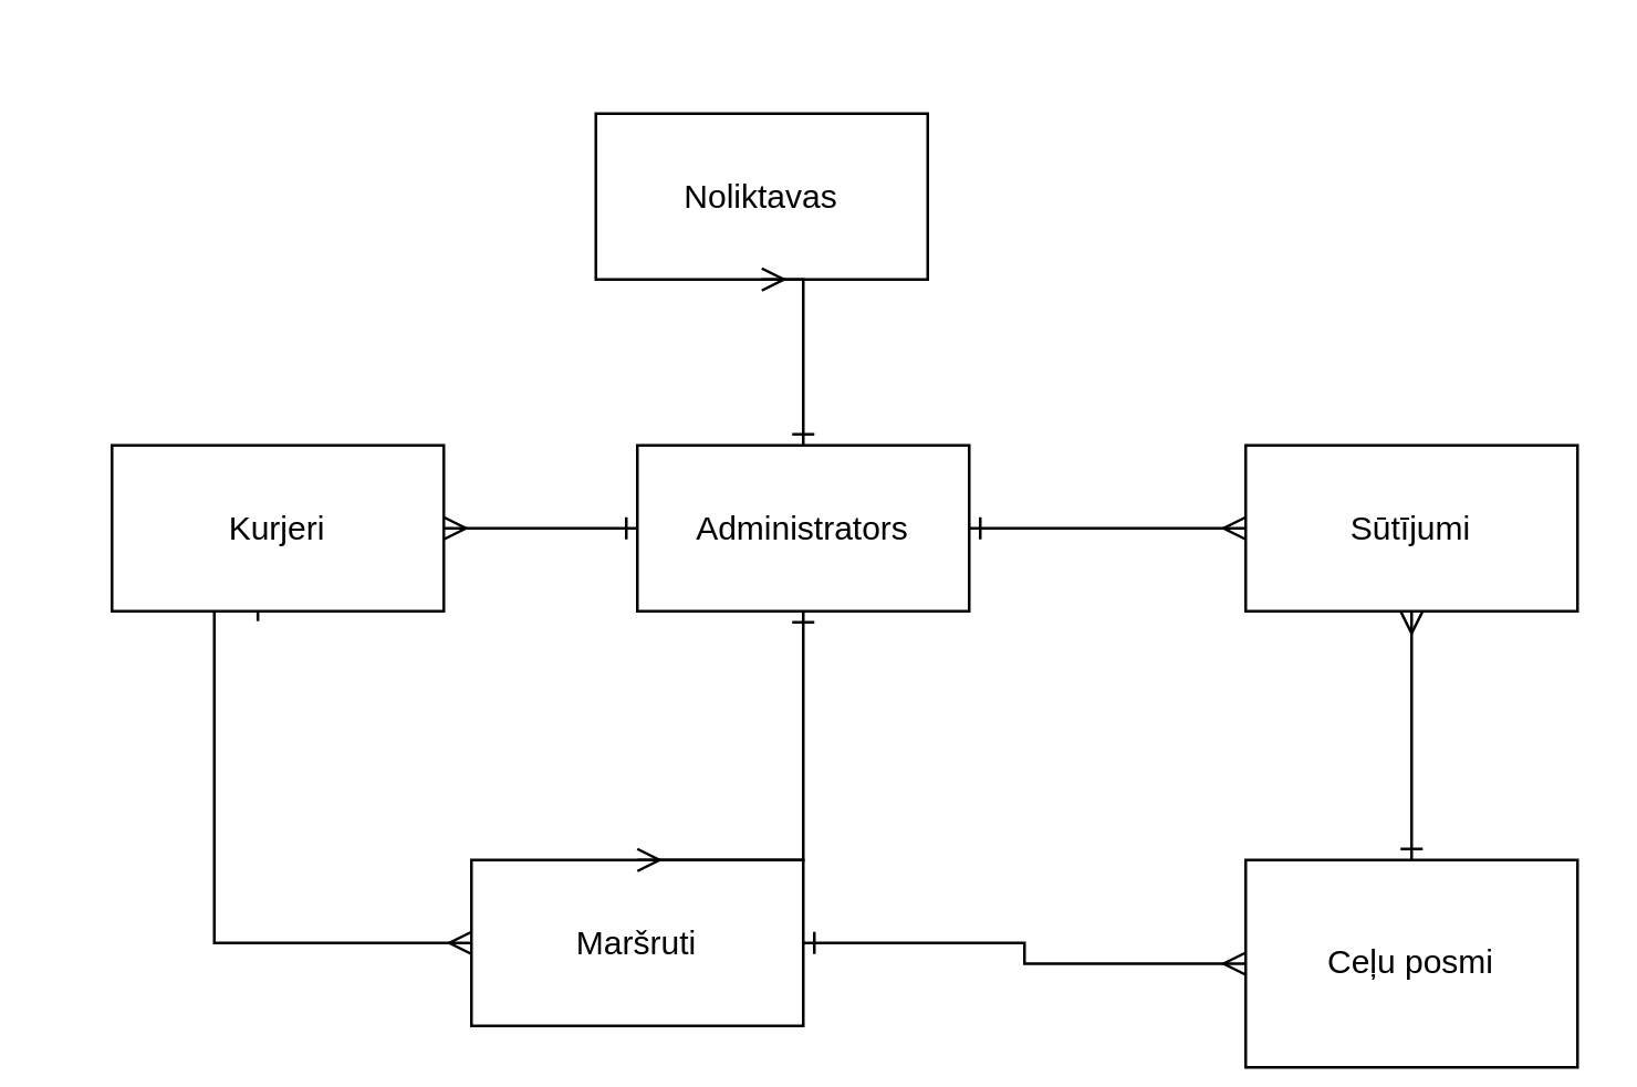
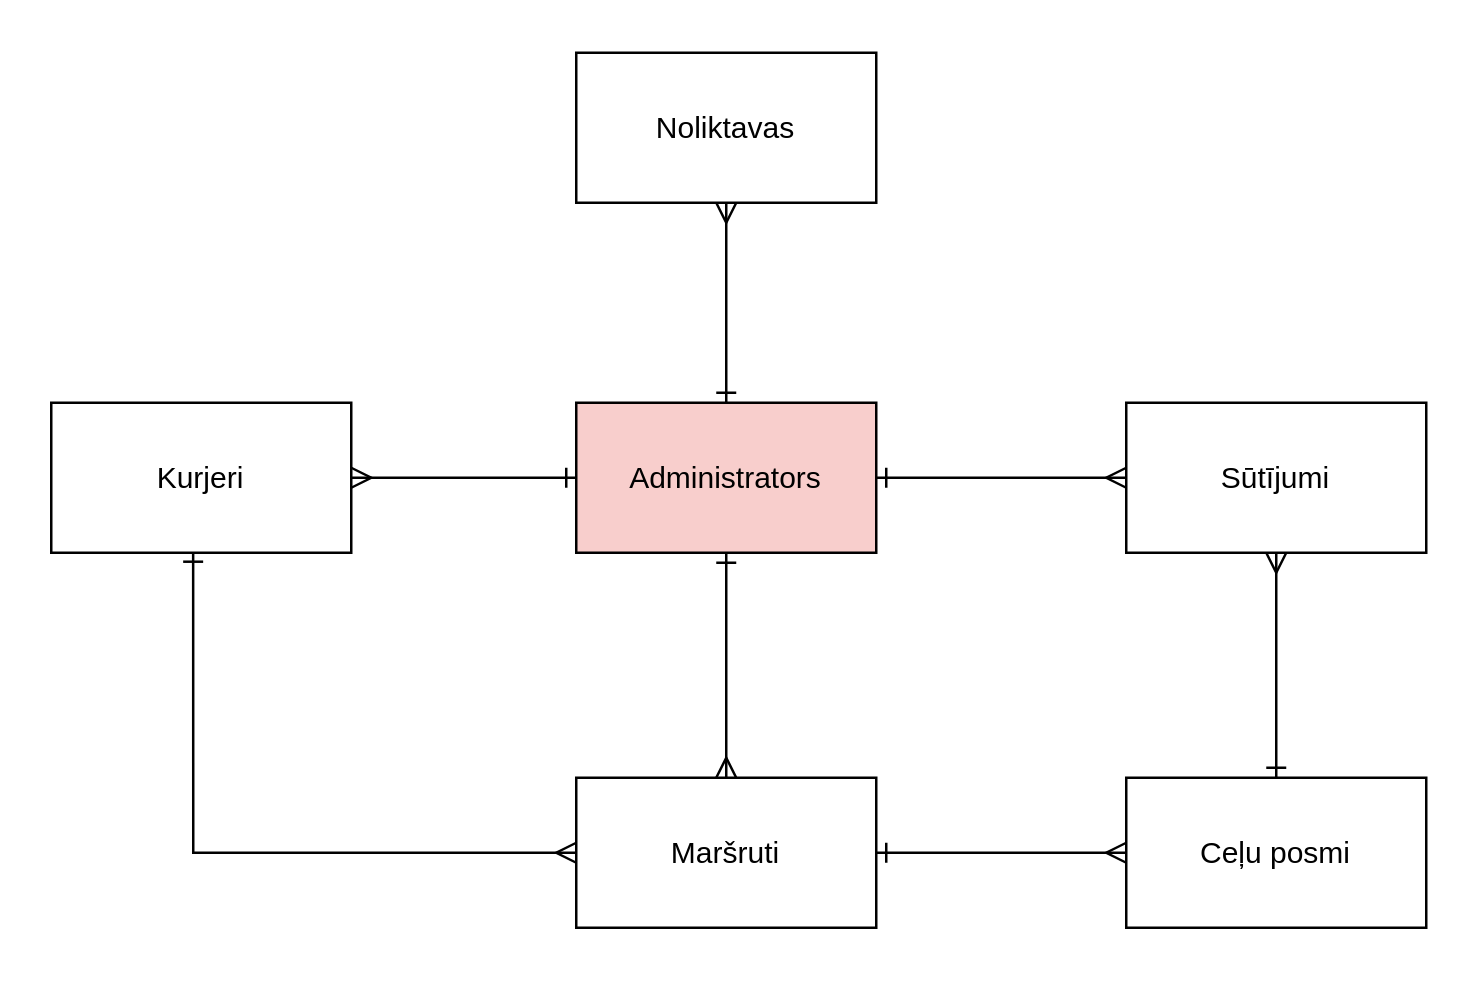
  <mxCell id="0" />
  <mxCell id="1" parent="0" />
- <mxCell id="2" value="Noliktavas" style="rounded=0;whiteSpace=wrap;html=1;" parent="1" vertex="1"><mxGeometry x="215" y="40.5" width="120" height="60" as="geometry" /></mxCell>
+ <mxCell id="2" value="Noliktavas" style="rounded=0;whiteSpace=wrap;html=1;" parent="1" vertex="1"><mxGeometry x="230" y="20.5" width="120" height="60" as="geometry" /></mxCell>
  <mxCell id="3" value="" style="edgeStyle=orthogonalEdgeStyle;rounded=0;orthogonalLoop=1;jettySize=auto;html=1;startArrow=ERmany;startFill=0;endArrow=ERone;endFill=0;" parent="1" source="4" target="14" edge="1"><mxGeometry relative="1" as="geometry" /></mxCell>
  <mxCell id="4" value="Sūtījumi" style="rounded=0;whiteSpace=wrap;html=1;" parent="1" vertex="1"><mxGeometry x="450" y="160.5" width="120" height="60" as="geometry" /></mxCell>
  <mxCell id="5" style="edgeStyle=orthogonalEdgeStyle;rounded=0;orthogonalLoop=1;jettySize=auto;html=1;exitX=0.473;exitY=0.993;exitDx=0;exitDy=0;entryX=0;entryY=0.5;entryDx=0;entryDy=0;exitPerimeter=0;startArrow=ERone;startFill=0;endArrow=ERmany;endFill=0;" parent="1" source="6" target="8" edge="1"><mxGeometry relative="1" as="geometry"><Array as="points"><mxPoint x="77" y="340.5" /></Array><mxPoint x="58.4" y="230.5" as="sourcePoint" /><mxPoint x="510" y="230.92" as="targetPoint" /></mxGeometry></mxCell>
- <mxCell id="6" value="Kurjeri" style="rounded=0;whiteSpace=wrap;html=1;" parent="1" vertex="1"><mxGeometry x="40" y="160.5" width="120" height="60" as="geometry" /></mxCell>
+ <mxCell id="6" value="Kurjeri" style="rounded=0;whiteSpace=wrap;html=1;" parent="1" vertex="1"><mxGeometry x="20" y="160.5" width="120" height="60" as="geometry" /></mxCell>
  <mxCell id="7" value="" style="edgeStyle=orthogonalEdgeStyle;rounded=0;orthogonalLoop=1;jettySize=auto;html=1;endArrow=ERmany;endFill=0;startArrow=ERone;startFill=0;" parent="1" source="8" target="14" edge="1"><mxGeometry relative="1" as="geometry" /></mxCell>
- <mxCell id="8" value="Maršruti" style="rounded=0;whiteSpace=wrap;html=1;" parent="1" vertex="1"><mxGeometry x="170" y="310.5" width="120" height="60" as="geometry" /></mxCell>
+ <mxCell id="8" value="Maršruti" style="rounded=0;whiteSpace=wrap;html=1;" parent="1" vertex="1"><mxGeometry x="230" y="310.5" width="120" height="60" as="geometry" /></mxCell>
  <mxCell id="9" style="edgeStyle=orthogonalEdgeStyle;rounded=0;orthogonalLoop=1;jettySize=auto;html=1;entryX=0;entryY=0.5;entryDx=0;entryDy=0;endArrow=ERmany;endFill=0;startArrow=ERone;startFill=0;exitX=1;exitY=0.5;exitDx=0;exitDy=0;" parent="1" source="10" target="4" edge="1"><mxGeometry relative="1" as="geometry"><mxPoint x="330" y="230.5" as="sourcePoint" /><mxPoint x="430" y="230.5" as="targetPoint" /><Array as="points"><mxPoint x="400" y="190.5" /><mxPoint x="400" y="190.5" /></Array></mxGeometry></mxCell>
- <mxCell id="10" value="Administrators" style="rounded=0;whiteSpace=wrap;html=1;" parent="1" vertex="1"><mxGeometry x="230" y="160.5" width="120" height="60" as="geometry" /></mxCell>
+ <mxCell id="10" value="Administrators" style="rounded=0;whiteSpace=wrap;html=1;fillColor=#f8cecc;" parent="1" vertex="1"><mxGeometry x="230" y="160.5" width="120" height="60" as="geometry" /></mxCell>
  <mxCell id="11" style="edgeStyle=orthogonalEdgeStyle;rounded=0;orthogonalLoop=1;jettySize=auto;html=1;entryX=0.5;entryY=0;entryDx=0;entryDy=0;endArrow=ERmany;endFill=0;startArrow=ERone;startFill=0;" parent="1" source="10" target="8" edge="1"><mxGeometry relative="1" as="geometry"><Array as="points"><mxPoint x="290" y="270.5" /><mxPoint x="290" y="270.5" /></Array></mxGeometry></mxCell>
  <mxCell id="12" style="edgeStyle=orthogonalEdgeStyle;rounded=0;orthogonalLoop=1;jettySize=auto;html=1;entryX=0;entryY=0.5;entryDx=0;entryDy=0;endArrow=ERone;endFill=0;startArrow=ERmany;startFill=0;" parent="1" source="6" target="10" edge="1"><mxGeometry relative="1" as="geometry" /></mxCell>
  <mxCell id="13" style="edgeStyle=orthogonalEdgeStyle;rounded=0;orthogonalLoop=1;jettySize=auto;html=1;endArrow=ERmany;endFill=0;startArrow=ERone;startFill=0;entryX=0.5;entryY=1;entryDx=0;entryDy=0;" parent="1" source="10" target="2" edge="1"><mxGeometry relative="1" as="geometry"><mxPoint x="290" y="40.5" as="targetPoint" /><Array as="points"><mxPoint x="290" y="110.5" /><mxPoint x="290" y="110.5" /></Array></mxGeometry></mxCell>
- <mxCell id="14" value="Ceļu posmi" style="whiteSpace=wrap;html=1;rounded=0;" parent="1" vertex="1"><mxGeometry x="450" y="310.5" width="120" height="75" as="geometry" /></mxCell>
+ <mxCell id="14" value="Ceļu posmi" style="whiteSpace=wrap;html=1;rounded=0;" parent="1" vertex="1"><mxGeometry x="450" y="310.5" width="120" height="60" as="geometry" /></mxCell>
